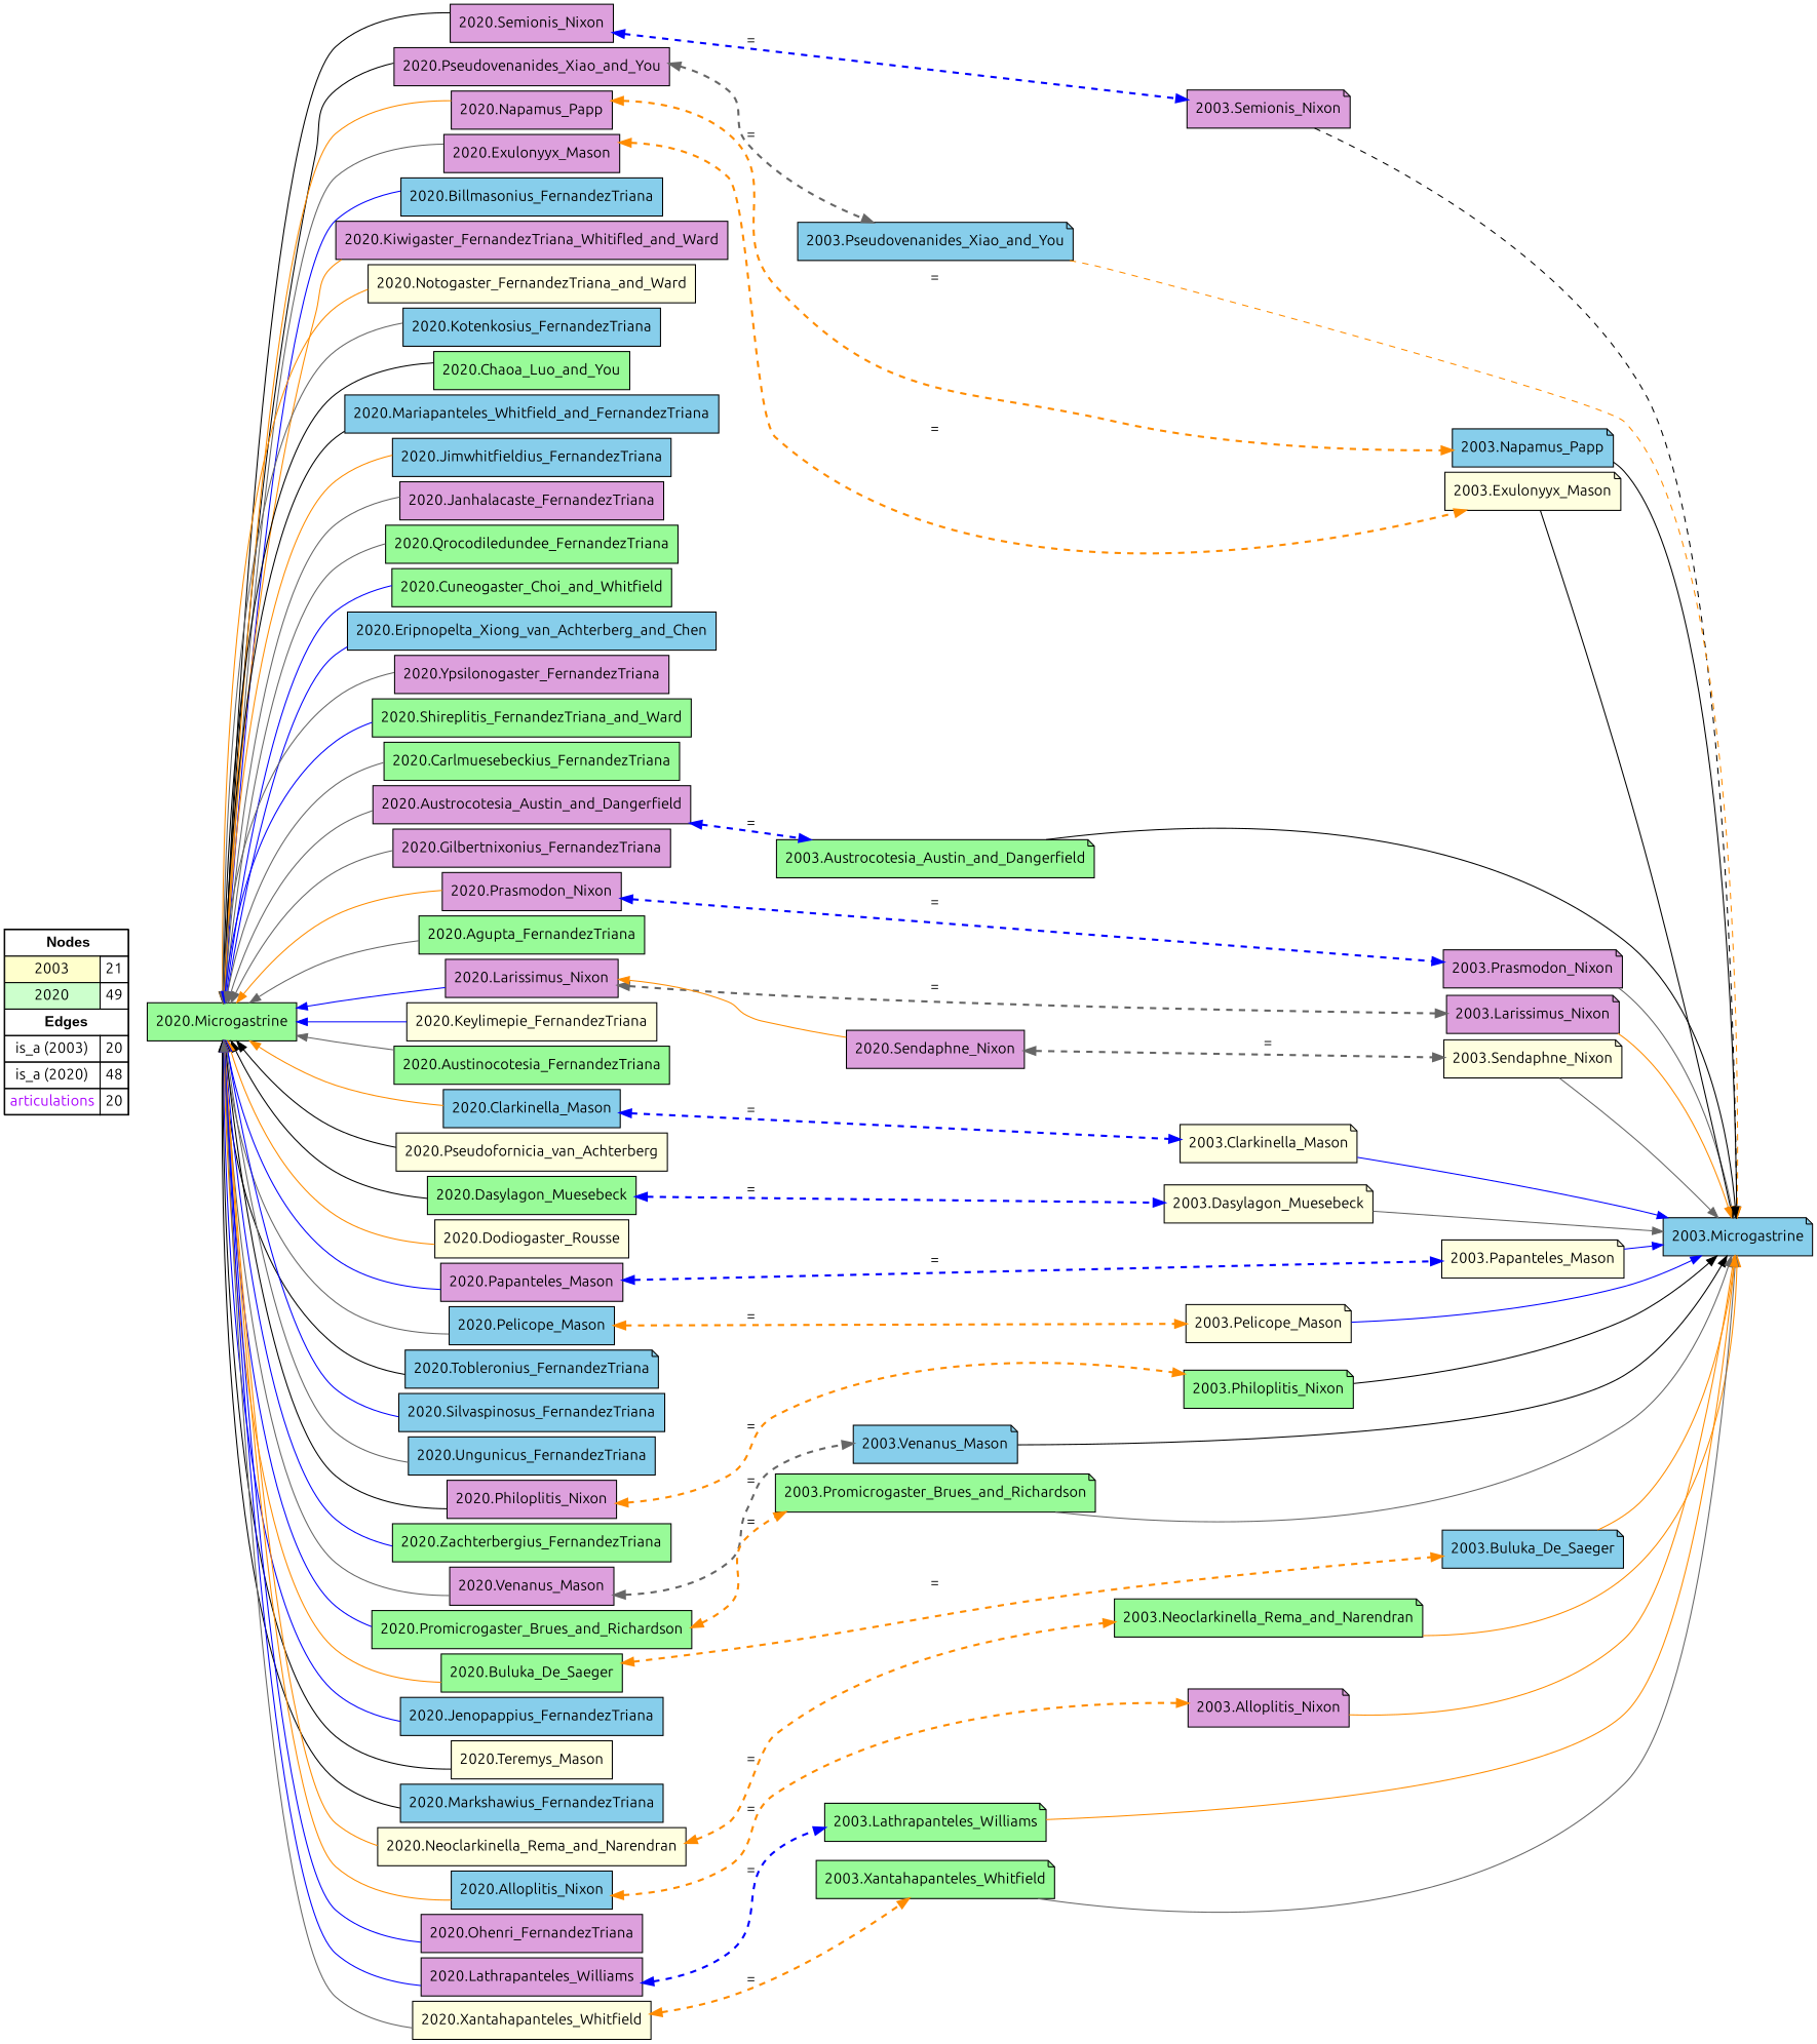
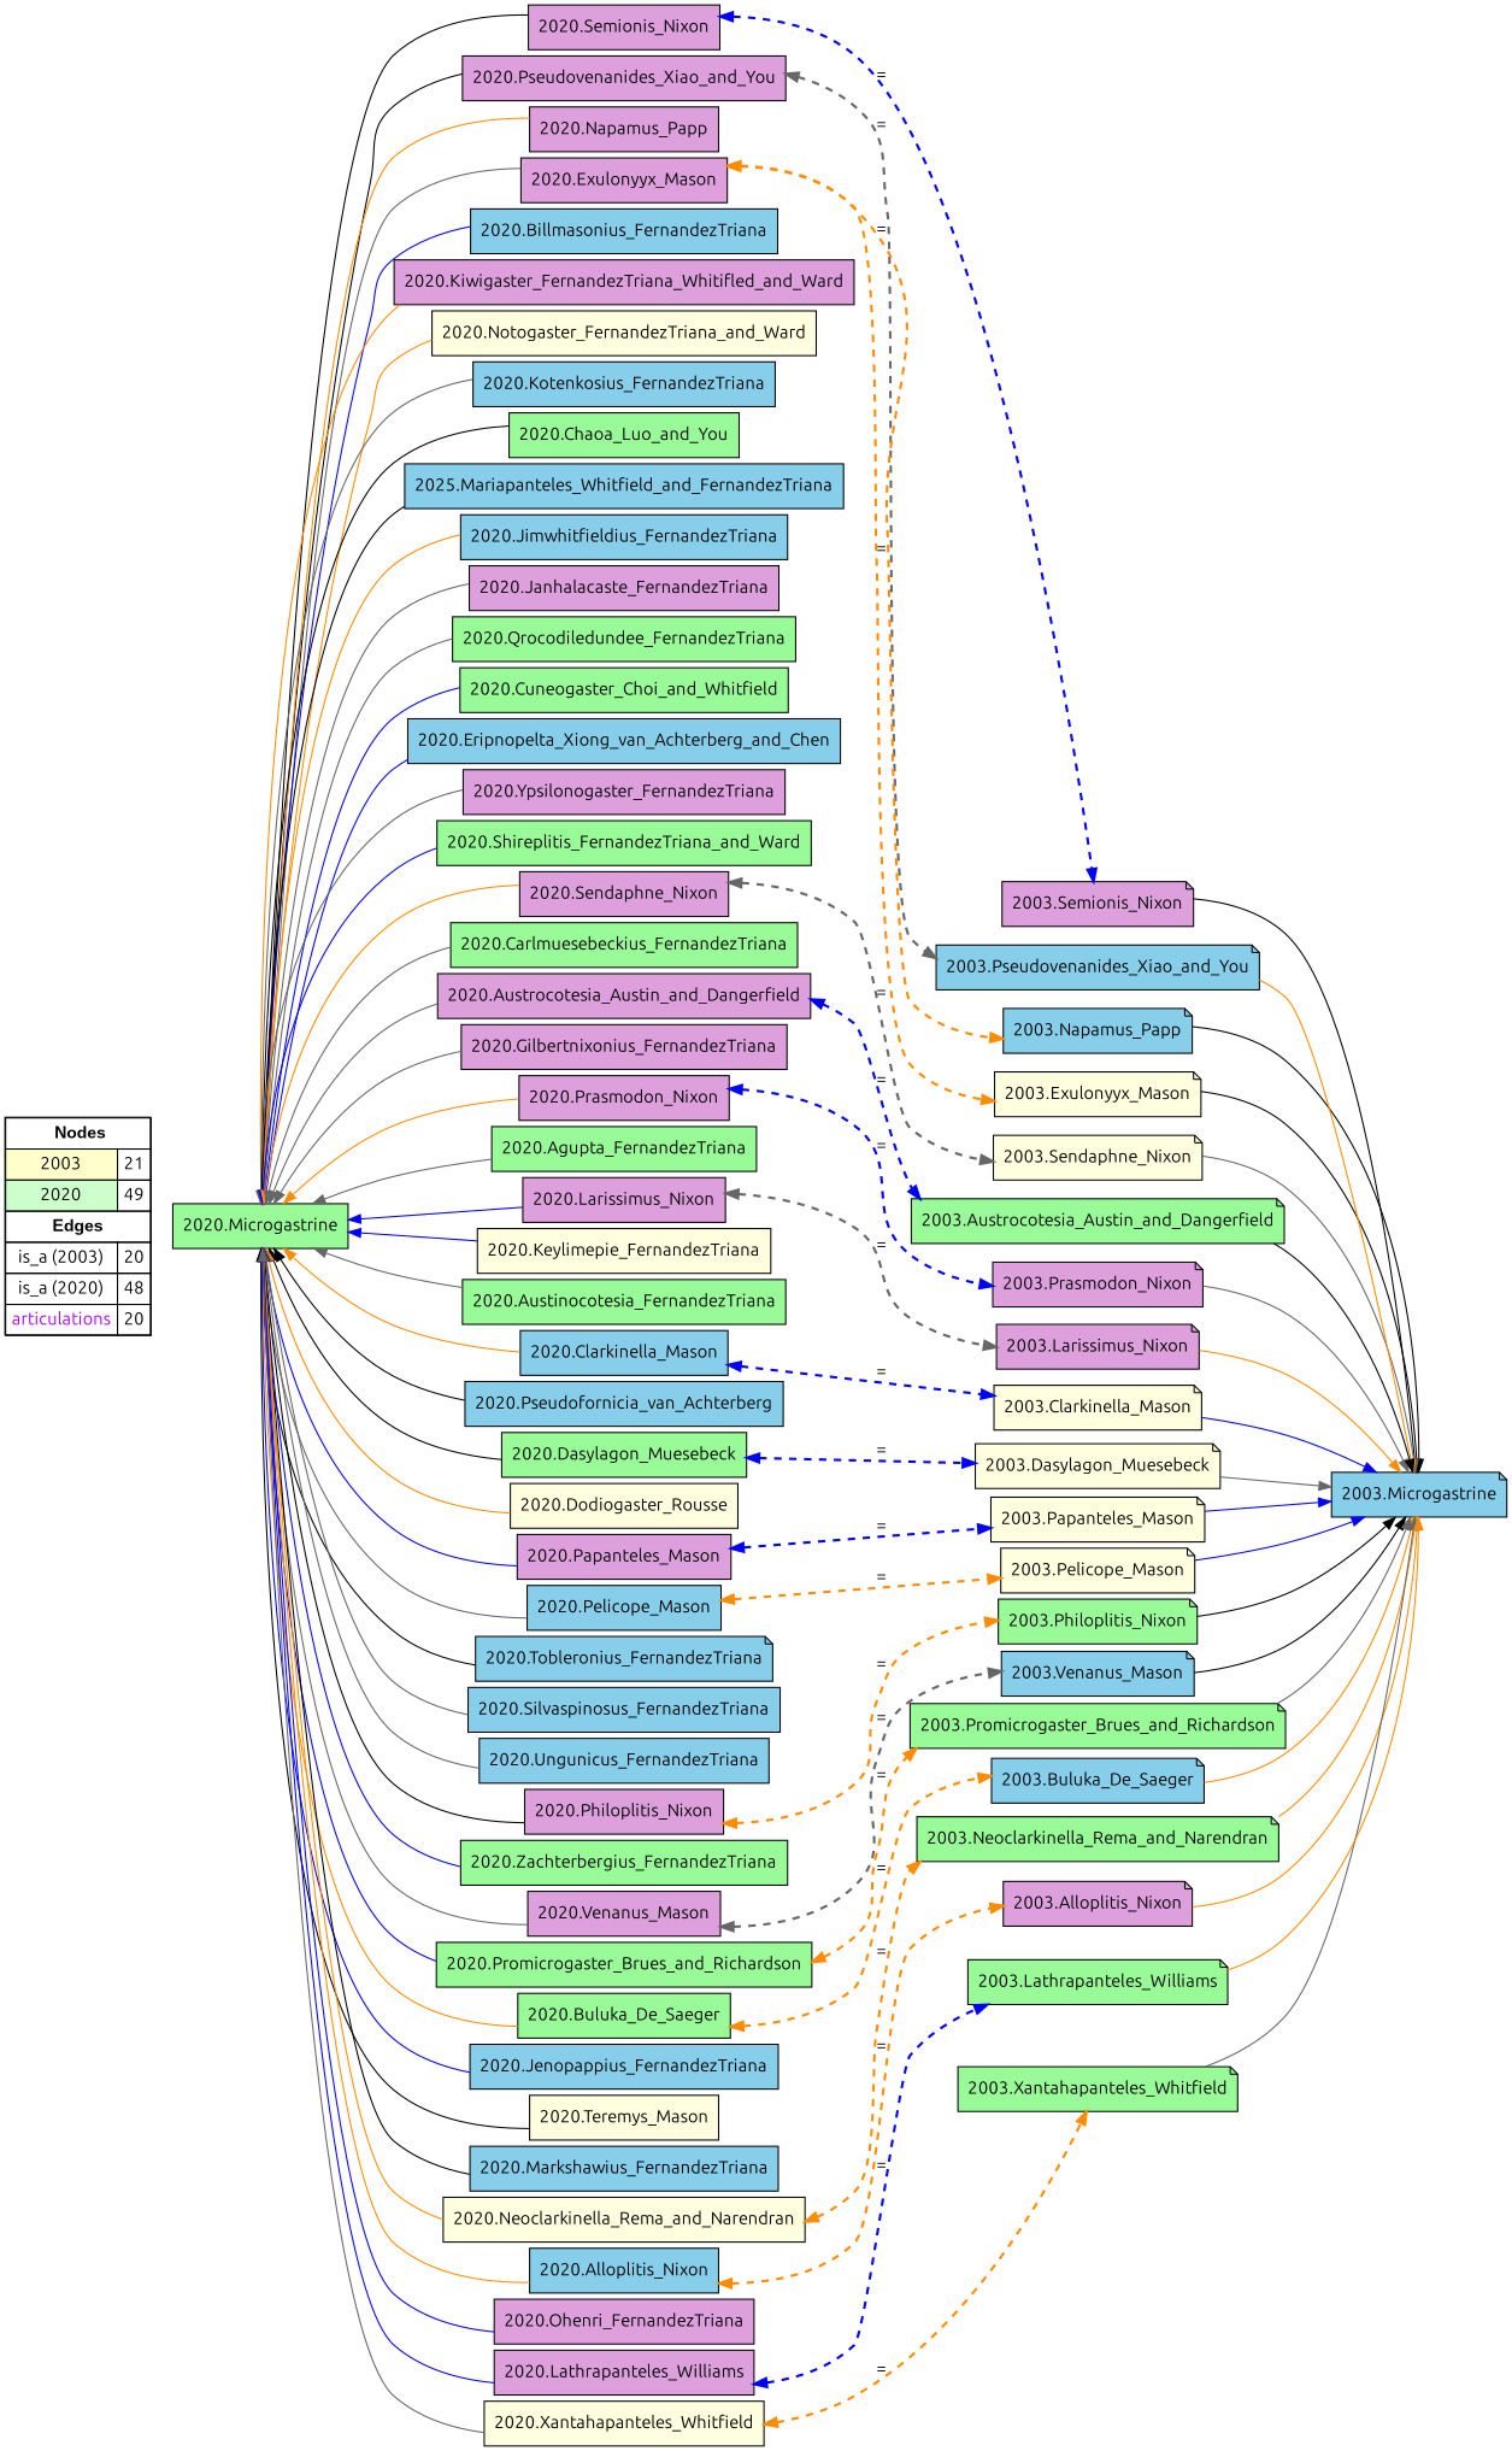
  digraph {
    fontname=Ubuntu
    rankdir=LR
    node [fillcolor=plum fontname=Ubuntu shape=box style=filled]
    edge [color=darkorange constraint=true dir=back fontname=Ubuntu penwidth=1 style=solid]
    n1 [fillcolor=white label=<   <TABLE BORDER="0" CELLBORDER="1" CELLSPACING="0" CELLPADDING="4">  <TR> <TD COLSPAN="2"><font face="Arial Black"> Nodes</font></TD> </TR>  <TR>   <TD bgcolor="#FFFFCC" fontname="helvetica">2003</TD>   <TD>21</TD>   </TR>  <TR>   <TD bgcolor="#CCFFCC" fontname="helvetica">2020</TD>   <TD>49</TD>   </TR>  <TR> <TD COLSPAN="2"><font face = "Arial Black"> Edges </font></TD> </TR>  <TR>   <TD><font color ="#000000">is_a (2003)</font></TD><TD>20</TD> </TR> <TR>   <TD><font color ="#000000">is_a (2020)</font></TD><TD>48</TD> </TR> <TR>   <TD><font color ="#AA00FF">articulations</font></TD><TD>20</TD> </TR> </TABLE>   > margin=0]
    "2003.Clarkinella_Mason" [fillcolor=lightyellow shape=note]
    "2003.Microgastrine" [fillcolor=skyblue shape=note]
    "2003.Papanteles_Mason" [fillcolor=lightyellow shape=note]
    "2003.Philoplitis_Nixon" [fillcolor=palegreen shape=note]
    "2003.Prasmodon_Nixon" [shape=note]
    "2003.Neoclarkinella_Rema_and_Narendran" [fillcolor=palegreen shape=note]
    "2003.Napamus_Papp" [fillcolor=skyblue shape=note]
    "2003.Semionis_Nixon" [shape=note]
    "2003.Alloplitis_Nixon" [shape=note]
    "2003.Exulonyyx_Mason" [fillcolor=lightyellow shape=note]
    "2003.Dasylagon_Muesebeck" [fillcolor=lightyellow shape=note]
    "2003.Buluka_De_Saeger" [fillcolor=skyblue shape=note]
    "2003.Pelicope_Mason" [fillcolor=lightyellow shape=note]
    "2003.Sendaphne_Nixon" [fillcolor=lightyellow shape=note]
    "2003.Larissimus_Nixon" [shape=note]
    "2003.Venanus_Mason" [fillcolor=skyblue shape=note]
    "2003.Promicrogaster_Brues_and_Richardson" [fillcolor=palegreen shape=note]
    "2003.Pseudovenanides_Xiao_and_You" [fillcolor=skyblue shape=note]
    "2003.Xantahapanteles_Whitfield" [fillcolor=palegreen shape=note]
    "2003.Lathrapanteles_Williams" [fillcolor=palegreen shape=note]
    "2003.Austrocotesia_Austin_and_Dangerfield" [fillcolor=palegreen shape=note]
    "2020.Semionis_Nixon"
    "2020.Pseudovenanides_Xiao_and_You"
    "2020.Napamus_Papp"
    "2020.Exulonyyx_Mason"
    "2020.Microgastrine" [fillcolor=palegreen]
    "2020.Billmasonius_FernandezTriana" [fillcolor=skyblue]
    "2020.Kiwigaster_FernandezTriana_Whitifled_and_Ward"
    "2020.Notogaster_FernandezTriana_and_Ward" [fillcolor=lightyellow]
    "2020.Kotenkosius_FernandezTriana" [fillcolor=skyblue]
    "2020.Chaoa_Luo_and_You" [fillcolor=palegreen]
-   "2020.Mariapanteles_Whitfield_and_FernandezTriana" [fillcolor=skyblue]
+   "2020.Mariapanteles_Whitfield_and_FernandezTriana" [fillcolor=skyblue label="2025.Mariapanteles_Whitfield_and_FernandezTriana"]
    "2020.Jimwhitfieldius_FernandezTriana" [fillcolor=skyblue]
    "2020.Janhalacaste_FernandezTriana"
    "2020.Qrocodiledundee_FernandezTriana" [fillcolor=palegreen]
    "2020.Cuneogaster_Choi_and_Whitfield" [fillcolor=palegreen]
    "2020.Eripnopelta_Xiong_van_Achterberg_and_Chen" [fillcolor=skyblue]
    "2020.Ypsilonogaster_FernandezTriana"
    "2020.Shireplitis_FernandezTriana_and_Ward" [fillcolor=palegreen]
    "2020.Sendaphne_Nixon"
    "2020.Carlmuesebeckius_FernandezTriana" [fillcolor=palegreen]
    "2020.Austrocotesia_Austin_and_Dangerfield"
    "2020.Gilbertnixonius_FernandezTriana"
    "2020.Prasmodon_Nixon"
    "2020.Agupta_FernandezTriana" [fillcolor=palegreen]
    "2020.Larissimus_Nixon"
    "2020.Keylimepie_FernandezTriana" [fillcolor=lightyellow]
    "2020.Austinocotesia_FernandezTriana" [fillcolor=palegreen]
    "2020.Clarkinella_Mason" [fillcolor=skyblue]
-   "2020.Pseudofornicia_van_Achterberg" [fillcolor=lightyellow]
+   "2020.Pseudofornicia_van_Achterberg" [fillcolor=skyblue]
    "2020.Dasylagon_Muesebeck" [fillcolor=palegreen]
    "2020.Dodiogaster_Rousse" [fillcolor=lightyellow]
    "2020.Papanteles_Mason"
    "2020.Pelicope_Mason" [fillcolor=skyblue]
    "2020.Tobleronius_FernandezTriana" [fillcolor=skyblue shape=note]
    "2020.Silvaspinosus_FernandezTriana" [fillcolor=skyblue]
    "2020.Ungunicus_FernandezTriana" [fillcolor=skyblue]
    "2020.Philoplitis_Nixon"
    "2020.Zachterbergius_FernandezTriana" [fillcolor=palegreen]
    "2020.Venanus_Mason"
    "2020.Promicrogaster_Brues_and_Richardson" [fillcolor=palegreen]
    "2020.Buluka_De_Saeger" [fillcolor=palegreen]
    "2020.Jenopappius_FernandezTriana" [fillcolor=skyblue]
    "2020.Teremys_Mason" [fillcolor=lightyellow]
    "2020.Markshawius_FernandezTriana" [fillcolor=skyblue]
    "2020.Neoclarkinella_Rema_and_Narendran" [fillcolor=lightyellow]
    "2020.Alloplitis_Nixon" [fillcolor=skyblue]
    "2020.Ohenri_FernandezTriana"
    "2020.Lathrapanteles_Williams"
    "2020.Xantahapanteles_Whitfield" [fillcolor=lightyellow]
    subgraph sub_1 {
      rank=source
      n1
    }
    "2003.Clarkinella_Mason" -> "2003.Microgastrine" [color=blue dir=forward]
    "2003.Papanteles_Mason" -> "2003.Microgastrine" [color=blue dir=forward]
    "2003.Philoplitis_Nixon" -> "2003.Microgastrine" [color=black dir=forward]
    "2003.Prasmodon_Nixon" -> "2003.Microgastrine" [color=gray40 dir=forward]
    "2003.Neoclarkinella_Rema_and_Narendran" -> "2003.Microgastrine" [dir=forward]
    "2003.Napamus_Papp" -> "2003.Microgastrine" [color=black dir=forward]
-   "2003.Semionis_Nixon" -> "2003.Microgastrine" [color=black dir=forward style=dashed]
+   "2003.Semionis_Nixon" -> "2003.Microgastrine" [color=black dir=forward]
    "2003.Alloplitis_Nixon" -> "2003.Microgastrine" [dir=forward]
    "2003.Exulonyyx_Mason" -> "2003.Microgastrine" [color=black dir=forward]
    "2003.Dasylagon_Muesebeck" -> "2003.Microgastrine" [color=gray40 dir=forward]
    "2003.Buluka_De_Saeger" -> "2003.Microgastrine" [dir=forward]
    "2003.Pelicope_Mason" -> "2003.Microgastrine" [color=blue dir=forward]
    "2003.Sendaphne_Nixon" -> "2003.Microgastrine" [color=gray40 dir=forward]
    "2003.Larissimus_Nixon" -> "2003.Microgastrine" [dir=forward]
    "2003.Venanus_Mason" -> "2003.Microgastrine" [color=black dir=forward]
    "2003.Promicrogaster_Brues_and_Richardson" -> "2003.Microgastrine" [color=gray40 dir=forward]
-   "2003.Pseudovenanides_Xiao_and_You" -> "2003.Microgastrine" [dir=forward style=dashed]
+   "2003.Pseudovenanides_Xiao_and_You" -> "2003.Microgastrine" [dir=forward]
    "2003.Xantahapanteles_Whitfield" -> "2003.Microgastrine" [color=gray40 dir=forward]
    "2003.Lathrapanteles_Williams" -> "2003.Microgastrine" [dir=forward]
    "2003.Austrocotesia_Austin_and_Dangerfield" -> "2003.Microgastrine" [color=black dir=forward]
    "2020.Semionis_Nixon" -> "2003.Semionis_Nixon" [color=blue dir=both label="=" penwidth=2 style=dashed]
    "2020.Pseudovenanides_Xiao_and_You" -> "2003.Pseudovenanides_Xiao_and_You" [color=gray40 dir=both label="=" penwidth=2 style=dashed]
-   "2020.Napamus_Papp" -> "2003.Napamus_Papp" [dir=both label="=" penwidth=2 style=dashed]
+   "2020.Exulonyyx_Mason" -> "2003.Napamus_Papp" [dir=both label="=" penwidth=2 style=dashed]
    "2020.Exulonyyx_Mason" -> "2003.Exulonyyx_Mason" [dir=both label="=" penwidth=2 style=dashed]
    "2020.Microgastrine" -> "2020.Semionis_Nixon" [color=black]
    "2020.Microgastrine" -> "2020.Pseudovenanides_Xiao_and_You" [color=black]
    "2020.Microgastrine" -> "2020.Napamus_Papp"
    "2020.Microgastrine" -> "2020.Exulonyyx_Mason" [color=gray40]
    "2020.Microgastrine" -> "2020.Billmasonius_FernandezTriana" [color=blue]
    "2020.Microgastrine" -> "2020.Kiwigaster_FernandezTriana_Whitifled_and_Ward"
    "2020.Microgastrine" -> "2020.Notogaster_FernandezTriana_and_Ward"
    "2020.Microgastrine" -> "2020.Kotenkosius_FernandezTriana" [color=gray40]
    "2020.Microgastrine" -> "2020.Chaoa_Luo_and_You" [color=black]
    "2020.Microgastrine" -> "2020.Mariapanteles_Whitfield_and_FernandezTriana" [color=black]
    "2020.Microgastrine" -> "2020.Jimwhitfieldius_FernandezTriana"
    "2020.Microgastrine" -> "2020.Janhalacaste_FernandezTriana" [color=gray40]
    "2020.Microgastrine" -> "2020.Qrocodiledundee_FernandezTriana" [color=gray40]
    "2020.Microgastrine" -> "2020.Cuneogaster_Choi_and_Whitfield" [color=blue]
    "2020.Microgastrine" -> "2020.Eripnopelta_Xiong_van_Achterberg_and_Chen" [color=blue]
    "2020.Microgastrine" -> "2020.Ypsilonogaster_FernandezTriana" [color=gray40]
    "2020.Microgastrine" -> "2020.Shireplitis_FernandezTriana_and_Ward" [color=blue]
-   "2020.Larissimus_Nixon" -> "2020.Sendaphne_Nixon"
+   "2020.Microgastrine" -> "2020.Sendaphne_Nixon"
    "2020.Microgastrine" -> "2020.Carlmuesebeckius_FernandezTriana" [color=gray40]
    "2020.Microgastrine" -> "2020.Austrocotesia_Austin_and_Dangerfield" [color=gray40]
    "2020.Microgastrine" -> "2020.Gilbertnixonius_FernandezTriana" [color=gray40]
    "2020.Microgastrine" -> "2020.Prasmodon_Nixon"
    "2020.Microgastrine" -> "2020.Agupta_FernandezTriana" [color=gray40]
    "2020.Microgastrine" -> "2020.Larissimus_Nixon" [color=blue]
    "2020.Microgastrine" -> "2020.Keylimepie_FernandezTriana" [color=blue]
    "2020.Microgastrine" -> "2020.Austinocotesia_FernandezTriana" [color=gray40]
    "2020.Microgastrine" -> "2020.Clarkinella_Mason"
    "2020.Microgastrine" -> "2020.Pseudofornicia_van_Achterberg" [color=black]
    "2020.Microgastrine" -> "2020.Dasylagon_Muesebeck" [color=black]
    "2020.Microgastrine" -> "2020.Dodiogaster_Rousse"
    "2020.Microgastrine" -> "2020.Papanteles_Mason" [color=blue]
    "2020.Microgastrine" -> "2020.Pelicope_Mason" [color=gray40]
    "2020.Microgastrine" -> "2020.Tobleronius_FernandezTriana" [color=black]
-   "2020.Microgastrine" -> "2020.Silvaspinosus_FernandezTriana" [color=blue]
+   "2020.Microgastrine" -> "2020.Silvaspinosus_FernandezTriana" [color=gray40]
    "2020.Microgastrine" -> "2020.Ungunicus_FernandezTriana" [color=gray40]
    "2020.Microgastrine" -> "2020.Philoplitis_Nixon" [color=black]
    "2020.Microgastrine" -> "2020.Zachterbergius_FernandezTriana" [color=blue]
    "2020.Microgastrine" -> "2020.Venanus_Mason" [color=gray40]
    "2020.Microgastrine" -> "2020.Promicrogaster_Brues_and_Richardson" [color=blue]
    "2020.Microgastrine" -> "2020.Buluka_De_Saeger"
    "2020.Microgastrine" -> "2020.Jenopappius_FernandezTriana" [color=blue]
    "2020.Microgastrine" -> "2020.Teremys_Mason" [color=black]
    "2020.Microgastrine" -> "2020.Markshawius_FernandezTriana" [color=black]
    "2020.Microgastrine" -> "2020.Neoclarkinella_Rema_and_Narendran"
    "2020.Microgastrine" -> "2020.Alloplitis_Nixon"
    "2020.Microgastrine" -> "2020.Ohenri_FernandezTriana" [color=blue]
    "2020.Microgastrine" -> "2020.Lathrapanteles_Williams" [color=blue]
    "2020.Microgastrine" -> "2020.Xantahapanteles_Whitfield" [color=gray40]
    "2020.Sendaphne_Nixon" -> "2003.Sendaphne_Nixon" [color=gray40 dir=both label="=" penwidth=2 style=dashed]
    "2020.Austrocotesia_Austin_and_Dangerfield" -> "2003.Austrocotesia_Austin_and_Dangerfield" [color=blue dir=both label="=" penwidth=2 style=dashed]
    "2020.Prasmodon_Nixon" -> "2003.Prasmodon_Nixon" [color=blue dir=both label="=" penwidth=2 style=dashed]
    "2020.Larissimus_Nixon" -> "2003.Larissimus_Nixon" [color=gray40 dir=both label="=" penwidth=2 style=dashed]
    "2020.Clarkinella_Mason" -> "2003.Clarkinella_Mason" [color=blue dir=both label="=" penwidth=2 style=dashed]
    "2020.Dasylagon_Muesebeck" -> "2003.Dasylagon_Muesebeck" [color=blue dir=both label="=" penwidth=2 style=dashed]
    "2020.Papanteles_Mason" -> "2003.Papanteles_Mason" [color=blue dir=both label="=" penwidth=2 style=dashed]
    "2020.Pelicope_Mason" -> "2003.Pelicope_Mason" [dir=both label="=" penwidth=2 style=dashed]
    "2020.Philoplitis_Nixon" -> "2003.Philoplitis_Nixon" [dir=both label="=" penwidth=2 style=dashed]
    "2020.Venanus_Mason" -> "2003.Venanus_Mason" [color=gray40 dir=both label="=" penwidth=2 style=dashed]
    "2020.Promicrogaster_Brues_and_Richardson" -> "2003.Promicrogaster_Brues_and_Richardson" [dir=both label="=" penwidth=2 style=dashed]
    "2020.Buluka_De_Saeger" -> "2003.Buluka_De_Saeger" [dir=both label="=" penwidth=2 style=dashed]
    "2020.Neoclarkinella_Rema_and_Narendran" -> "2003.Neoclarkinella_Rema_and_Narendran" [dir=both label="=" penwidth=2 style=dashed]
    "2020.Alloplitis_Nixon" -> "2003.Alloplitis_Nixon" [dir=both label="=" penwidth=2 style=dashed]
    "2020.Lathrapanteles_Williams" -> "2003.Lathrapanteles_Williams" [color=blue dir=both label="=" penwidth=2 style=dashed]
    "2020.Xantahapanteles_Whitfield" -> "2003.Xantahapanteles_Whitfield" [dir=both label="=" penwidth=2 style=dashed]
  }
